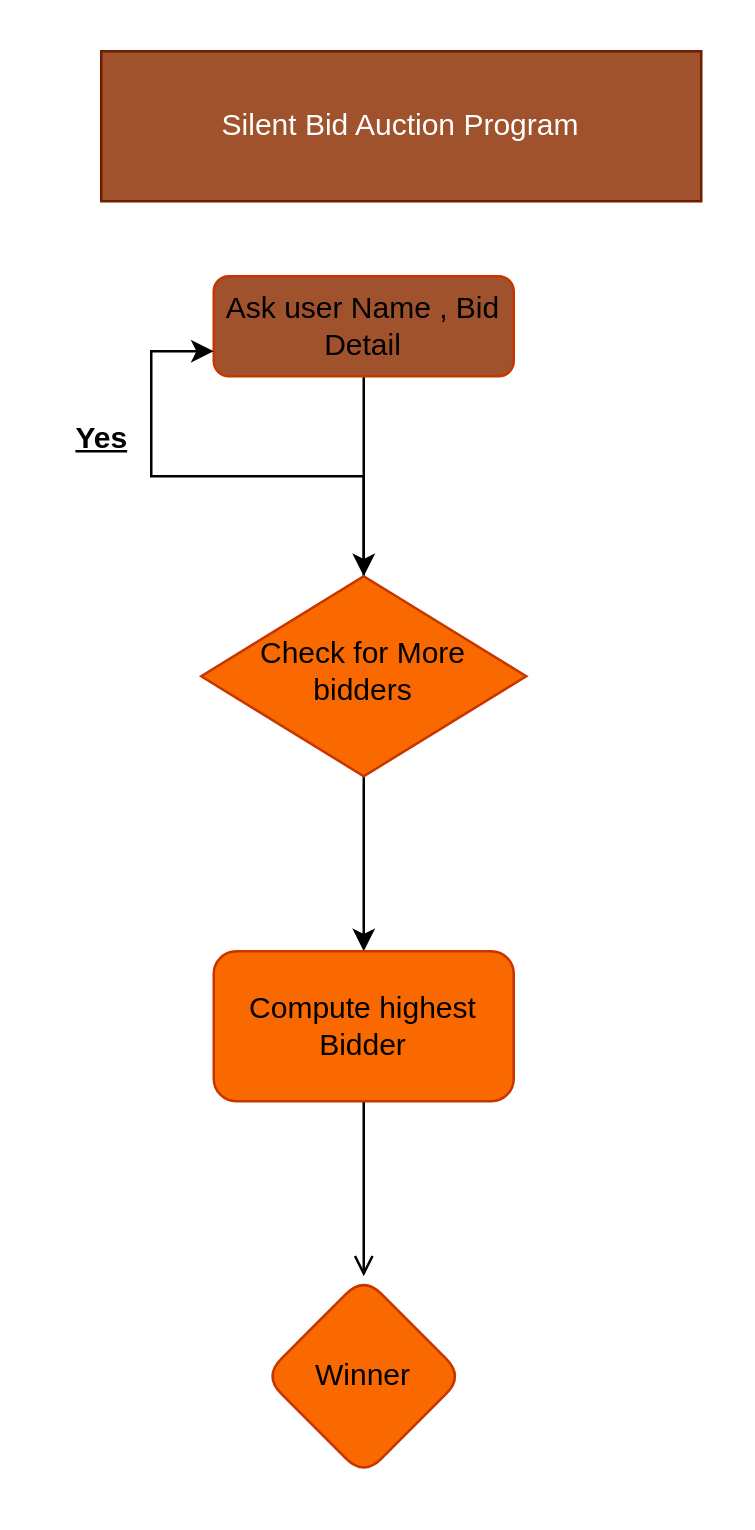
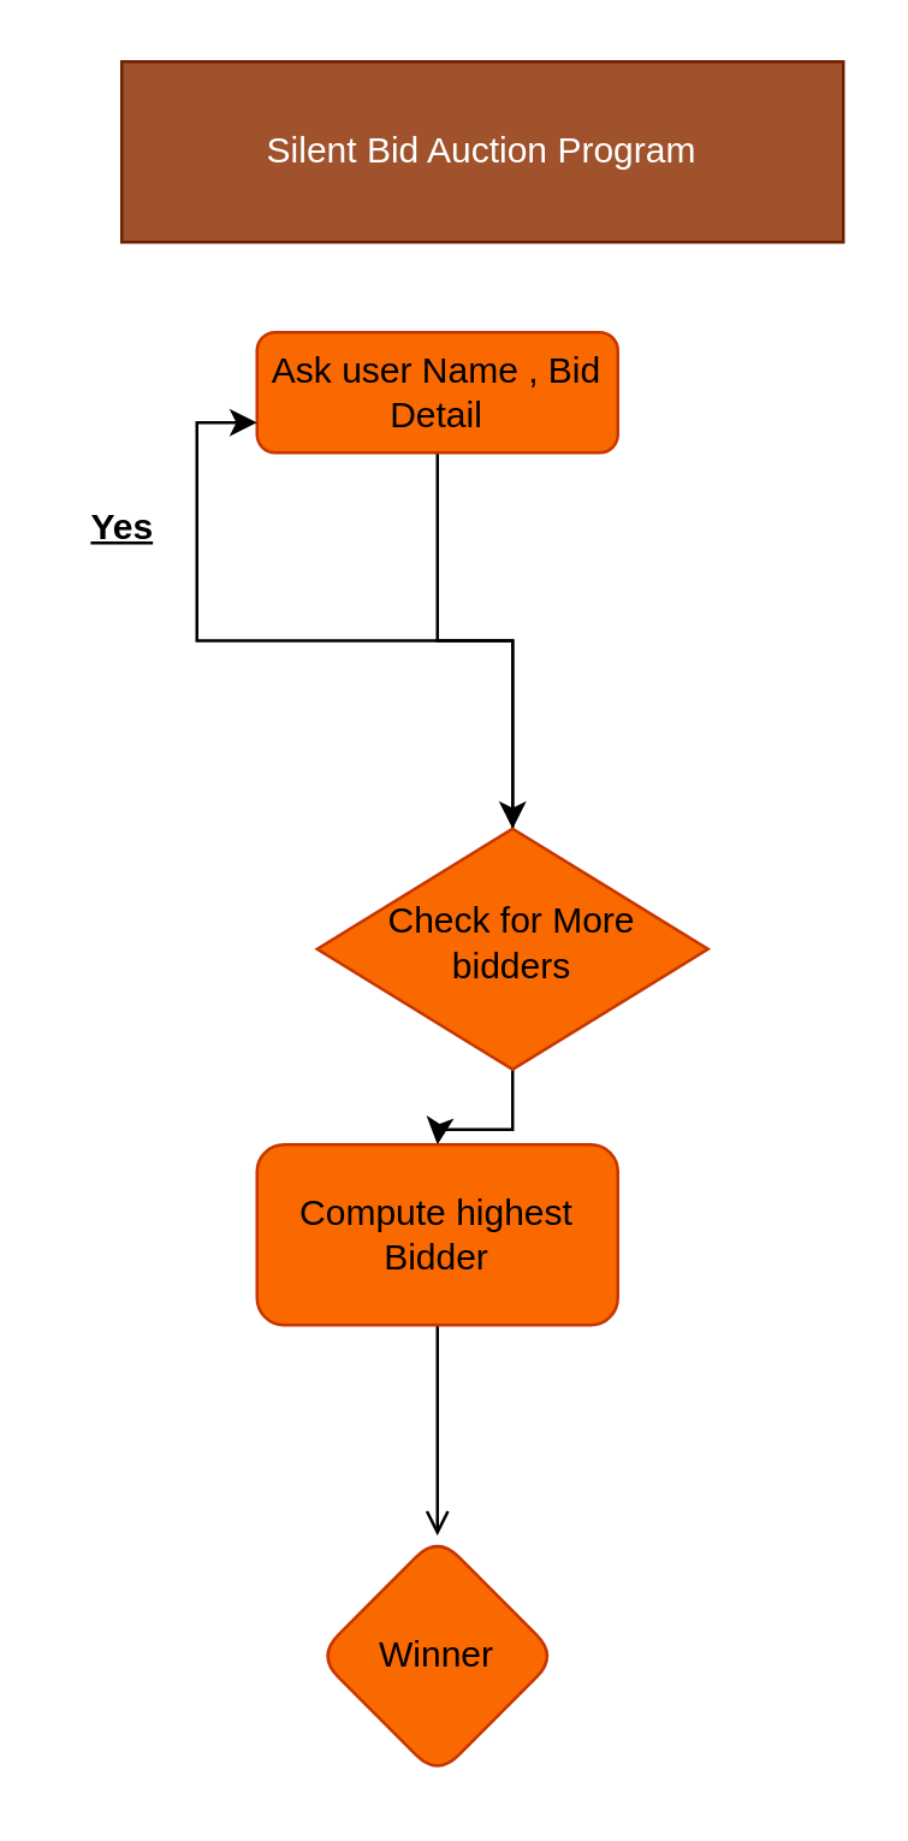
  <mxCell id="0" />
  <mxCell id="1" parent="0" />
  <mxCell id="2" style="edgeStyle=orthogonalEdgeStyle;rounded=0;orthogonalLoop=1;jettySize=auto;html=1;entryX=0.5;entryY=0;entryDx=0;entryDy=0;" edge="1" parent="1" source="3" target="6"><mxGeometry relative="1" as="geometry" /></mxCell>
- <mxCell id="3" value="Ask user Name , Bid Detail" style="rounded=1;whiteSpace=wrap;html=1;fontSize=12;glass=0;strokeWidth=1;shadow=0;fillColor=#a0522d;strokeColor=#C73500;fontColor=#000000;" parent="1" vertex="1"><mxGeometry x="85" y="110" width="120" height="40" as="geometry" /></mxCell>
+ <mxCell id="3" value="Ask user Name , Bid Detail" style="rounded=1;whiteSpace=wrap;html=1;fontSize=12;glass=0;strokeWidth=1;shadow=0;fillColor=#fa6800;strokeColor=#C73500;fontColor=#000000;" parent="1" vertex="1"><mxGeometry x="85" y="110" width="120" height="40" as="geometry" /></mxCell>
  <mxCell id="4" style="edgeStyle=orthogonalEdgeStyle;rounded=0;orthogonalLoop=1;jettySize=auto;html=1;entryX=0;entryY=0.75;entryDx=0;entryDy=0;" edge="1" parent="1" source="6" target="3"><mxGeometry relative="1" as="geometry" /></mxCell>
  <mxCell id="5" style="edgeStyle=orthogonalEdgeStyle;rounded=0;orthogonalLoop=1;jettySize=auto;html=1;" edge="1" parent="1" source="6"><mxGeometry relative="1" as="geometry"><mxPoint x="145" y="380" as="targetPoint" /></mxGeometry></mxCell>
- <mxCell id="6" value="Check for More bidders" style="rhombus;whiteSpace=wrap;html=1;shadow=0;fontFamily=Helvetica;fontSize=12;align=center;strokeWidth=1;spacing=6;spacingTop=-4;fillColor=#fa6800;strokeColor=#C73500;fontColor=#000000;" parent="1" vertex="1"><mxGeometry x="80" y="230" width="130" height="80" as="geometry" /></mxCell>
+ <mxCell id="6" value="Check for More bidders" style="rhombus;whiteSpace=wrap;html=1;shadow=0;fontFamily=Helvetica;fontSize=12;align=center;strokeWidth=1;spacing=6;spacingTop=-4;fillColor=#fa6800;strokeColor=#C73500;fontColor=#000000;" parent="1" vertex="1"><mxGeometry x="105" y="275" width="130" height="80" as="geometry" /></mxCell>
  <mxCell id="7" value="Silent Bid Auction Program" style="whiteSpace=wrap;html=1;fillColor=#a0522d;fontColor=#ffffff;strokeColor=#6D1F00;" vertex="1" parent="1"><mxGeometry x="40" y="20" width="240" height="60" as="geometry" /></mxCell>
  <mxCell id="8" value="&lt;b&gt;&lt;u&gt;Yes&lt;/u&gt;&lt;/b&gt;" style="text;html=1;align=center;verticalAlign=middle;resizable=0;points=[];autosize=1;strokeColor=none;fillColor=none;" vertex="1" parent="1"><mxGeometry x="20" y="160" width="40" height="30" as="geometry" /></mxCell>
  <mxCell id="9" value="" style="edgeStyle=orthogonalEdgeStyle;rounded=0;orthogonalLoop=1;jettySize=auto;html=1;endArrow=open;" edge="1" parent="1" source="10" target="11"><mxGeometry relative="1" as="geometry" /></mxCell>
  <mxCell id="10" value="Compute highest Bidder" style="rounded=1;whiteSpace=wrap;html=1;fillColor=#fa6800;fontColor=#000000;strokeColor=#C73500;" vertex="1" parent="1"><mxGeometry x="85" y="380" width="120" height="60" as="geometry" /></mxCell>
  <mxCell id="11" value="Winner" style="rhombus;whiteSpace=wrap;html=1;fillColor=#fa6800;strokeColor=#C73500;fontColor=#000000;rounded=1;" vertex="1" parent="1"><mxGeometry x="105" y="510" width="80" height="80" as="geometry" /></mxCell>
